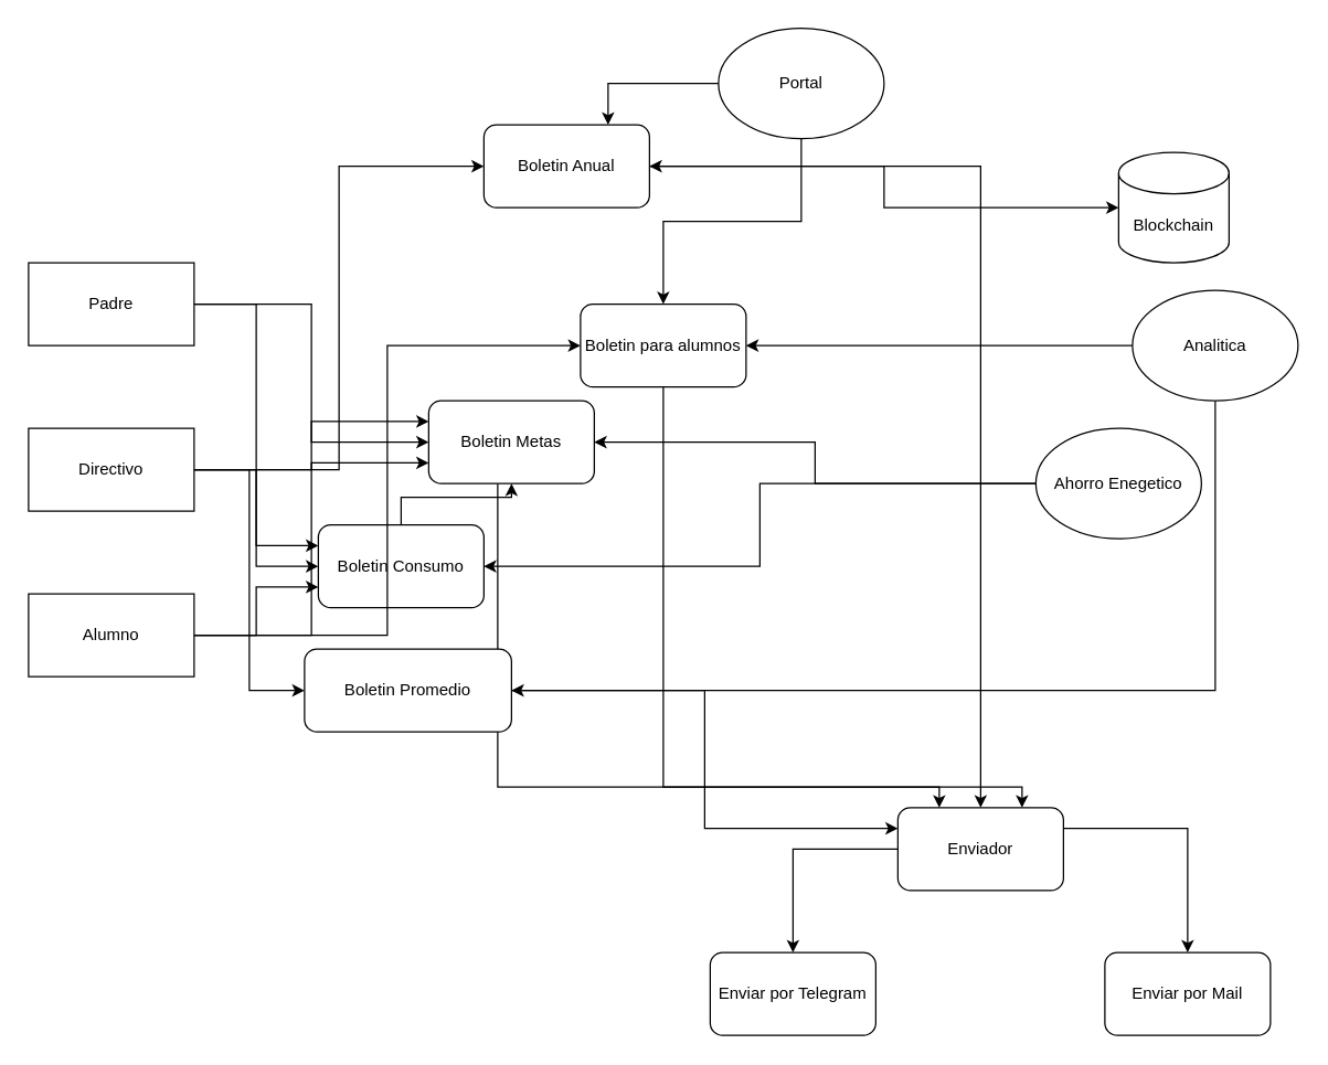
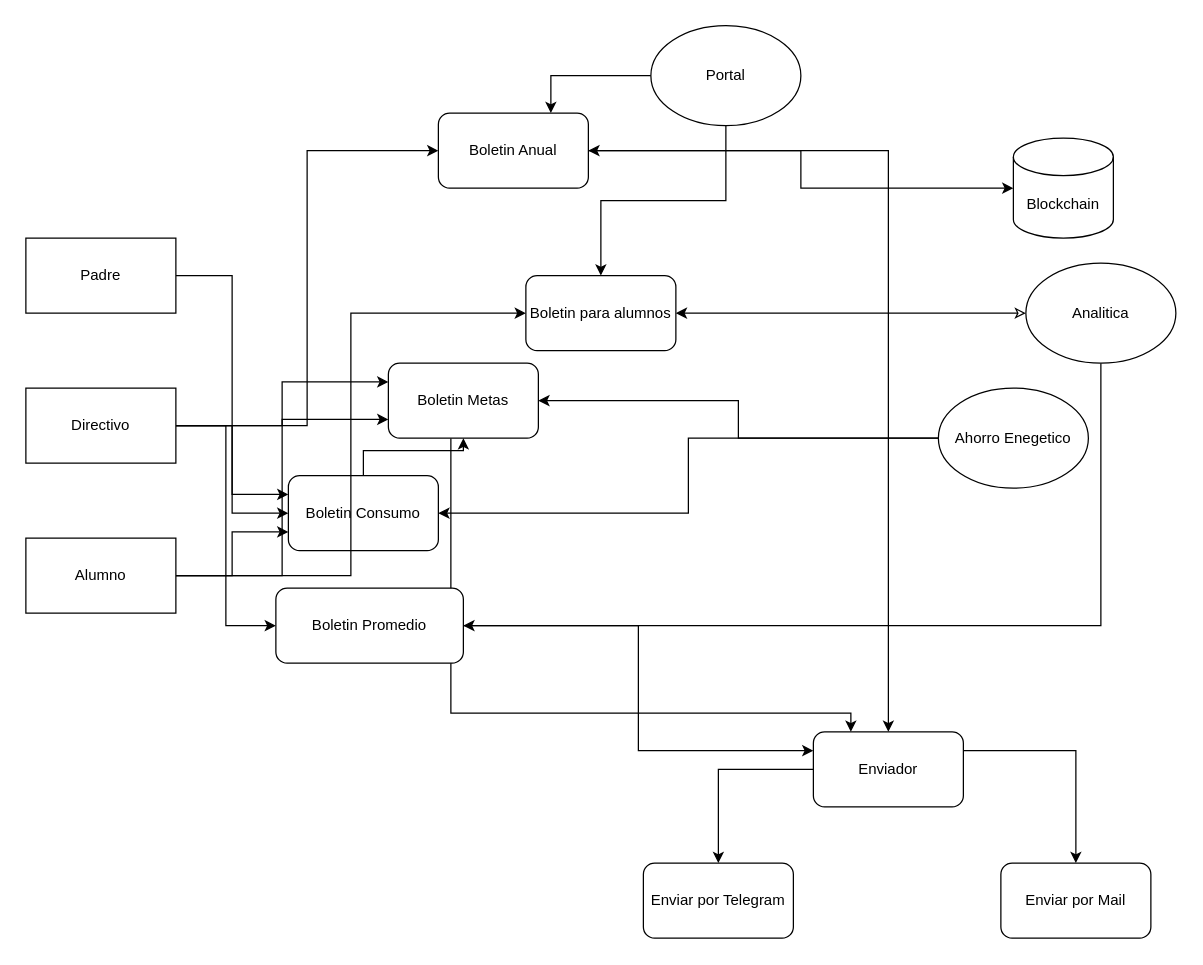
  <mxCell id="0" />
  <mxCell id="1" parent="0" />
  <mxCell id="2" style="edgeStyle=orthogonalEdgeStyle;rounded=0;orthogonalLoop=1;jettySize=auto;html=1;startArrow=classic;startFill=1;endArrow=none;endFill=0;" edge="1" parent="1" source="4" target="33"><mxGeometry relative="1" as="geometry" /></mxCell>
  <mxCell id="3" style="edgeStyle=orthogonalEdgeStyle;rounded=0;orthogonalLoop=1;jettySize=auto;html=1;entryX=0.25;entryY=0;entryDx=0;entryDy=0;startArrow=none;startFill=0;endArrow=classic;endFill=1;" edge="1" parent="1" source="4" target="37"><mxGeometry relative="1" as="geometry"><Array as="points"><mxPoint x="360" y="570" /></Array></mxGeometry></mxCell>
  <mxCell id="4" value="Boletin Metas" style="rounded=1;whiteSpace=wrap;html=1;" vertex="1" parent="1"><mxGeometry x="310" y="290" width="120" height="60" as="geometry" /></mxCell>
  <mxCell id="5" style="edgeStyle=orthogonalEdgeStyle;rounded=0;orthogonalLoop=1;jettySize=auto;html=1;startArrow=classic;startFill=1;endArrow=none;endFill=0;" edge="1" parent="1" source="7" target="33"><mxGeometry relative="1" as="geometry" /></mxCell>
  <mxCell id="6" style="edgeStyle=orthogonalEdgeStyle;rounded=0;orthogonalLoop=1;jettySize=auto;html=1;startArrow=none;startFill=0;endArrow=classic;endFill=1;" edge="1" parent="1" source="7" target="4"><mxGeometry relative="1" as="geometry" /></mxCell>
  <mxCell id="7" value="Boletin Consumo" style="rounded=1;whiteSpace=wrap;html=1;" vertex="1" parent="1"><mxGeometry x="230" y="380" width="120" height="60" as="geometry" /></mxCell>
- <mxCell id="8" style="edgeStyle=orthogonalEdgeStyle;rounded=0;orthogonalLoop=1;jettySize=auto;html=1;startArrow=classic;startFill=1;endArrow=none;endFill=0;" edge="1" parent="1" source="11" target="32"><mxGeometry relative="1" as="geometry" /></mxCell>
+ <mxCell id="8" style="edgeStyle=orthogonalEdgeStyle;rounded=0;orthogonalLoop=1;jettySize=auto;html=1;startArrow=classic;startFill=1;endArrow=classic;endFill=0;" edge="1" parent="1" source="11" target="32"><mxGeometry relative="1" as="geometry" /></mxCell>
  <mxCell id="9" style="edgeStyle=orthogonalEdgeStyle;rounded=0;orthogonalLoop=1;jettySize=auto;html=1;entryX=0.5;entryY=1;entryDx=0;entryDy=0;startArrow=classic;startFill=1;endArrow=none;endFill=0;" edge="1" parent="1" source="11" target="34"><mxGeometry relative="1" as="geometry" /></mxCell>
- <mxCell id="10" style="edgeStyle=orthogonalEdgeStyle;rounded=0;orthogonalLoop=1;jettySize=auto;html=1;entryX=0.75;entryY=0;entryDx=0;entryDy=0;startArrow=none;startFill=0;endArrow=classic;endFill=1;" edge="1" parent="1" source="11" target="37"><mxGeometry relative="1" as="geometry"><Array as="points"><mxPoint x="480" y="570" /></Array></mxGeometry></mxCell>
  <mxCell id="11" value="Boletin para alumnos" style="rounded=1;whiteSpace=wrap;html=1;" vertex="1" parent="1"><mxGeometry x="420" y="220" width="120" height="60" as="geometry" /></mxCell>
  <mxCell id="12" style="edgeStyle=orthogonalEdgeStyle;rounded=0;orthogonalLoop=1;jettySize=auto;html=1;startArrow=classic;startFill=1;" edge="1" parent="1" source="15" target="31"><mxGeometry relative="1" as="geometry" /></mxCell>
  <mxCell id="13" style="edgeStyle=orthogonalEdgeStyle;rounded=0;orthogonalLoop=1;jettySize=auto;html=1;entryX=0;entryY=0.5;entryDx=0;entryDy=0;startArrow=classic;startFill=1;endArrow=none;endFill=0;" edge="1" parent="1" source="15" target="34"><mxGeometry relative="1" as="geometry"><Array as="points"><mxPoint x="440" y="60" /></Array></mxGeometry></mxCell>
  <mxCell id="14" style="edgeStyle=orthogonalEdgeStyle;rounded=0;orthogonalLoop=1;jettySize=auto;html=1;entryX=0.5;entryY=0;entryDx=0;entryDy=0;startArrow=none;startFill=0;endArrow=classic;endFill=1;" edge="1" parent="1" source="15" target="37"><mxGeometry relative="1" as="geometry" /></mxCell>
  <mxCell id="15" value="Boletin Anual" style="rounded=1;whiteSpace=wrap;html=1;" vertex="1" parent="1"><mxGeometry x="350" y="90" width="120" height="60" as="geometry" /></mxCell>
  <mxCell id="16" style="edgeStyle=orthogonalEdgeStyle;rounded=0;orthogonalLoop=1;jettySize=auto;html=1;entryX=0.5;entryY=1;entryDx=0;entryDy=0;startArrow=classic;startFill=1;endArrow=none;endFill=0;" edge="1" parent="1" source="18" target="32"><mxGeometry relative="1" as="geometry" /></mxCell>
  <mxCell id="17" style="edgeStyle=orthogonalEdgeStyle;rounded=0;orthogonalLoop=1;jettySize=auto;html=1;entryX=0;entryY=0.25;entryDx=0;entryDy=0;startArrow=none;startFill=0;endArrow=classic;endFill=1;" edge="1" parent="1" source="18" target="37"><mxGeometry relative="1" as="geometry" /></mxCell>
  <mxCell id="18" value="Boletin Promedio" style="rounded=1;whiteSpace=wrap;html=1;" vertex="1" parent="1"><mxGeometry x="220" y="470" width="150" height="60" as="geometry" /></mxCell>
  <mxCell id="19" style="edgeStyle=orthogonalEdgeStyle;rounded=0;orthogonalLoop=1;jettySize=auto;html=1;entryX=0;entryY=0.5;entryDx=0;entryDy=0;" edge="1" parent="1" source="21" target="7"><mxGeometry relative="1" as="geometry" /></mxCell>
- <mxCell id="20" style="edgeStyle=orthogonalEdgeStyle;rounded=0;orthogonalLoop=1;jettySize=auto;html=1;entryX=0;entryY=0.5;entryDx=0;entryDy=0;" edge="1" parent="1" source="21" target="4"><mxGeometry relative="1" as="geometry" /></mxCell>
  <mxCell id="21" value="Padre" style="rounded=0;whiteSpace=wrap;html=1;" vertex="1" parent="1"><mxGeometry x="20" y="190" width="120" height="60" as="geometry" /></mxCell>
  <mxCell id="22" style="edgeStyle=orthogonalEdgeStyle;rounded=0;orthogonalLoop=1;jettySize=auto;html=1;entryX=0;entryY=0.5;entryDx=0;entryDy=0;" edge="1" parent="1" source="26" target="15"><mxGeometry relative="1" as="geometry" /></mxCell>
  <mxCell id="23" style="edgeStyle=orthogonalEdgeStyle;rounded=0;orthogonalLoop=1;jettySize=auto;html=1;entryX=0;entryY=0.5;entryDx=0;entryDy=0;" edge="1" parent="1" source="26" target="18"><mxGeometry relative="1" as="geometry" /></mxCell>
  <mxCell id="24" style="edgeStyle=orthogonalEdgeStyle;rounded=0;orthogonalLoop=1;jettySize=auto;html=1;entryX=0;entryY=0.25;entryDx=0;entryDy=0;" edge="1" parent="1" source="26" target="4"><mxGeometry relative="1" as="geometry" /></mxCell>
  <mxCell id="25" style="edgeStyle=orthogonalEdgeStyle;rounded=0;orthogonalLoop=1;jettySize=auto;html=1;entryX=0;entryY=0.25;entryDx=0;entryDy=0;" edge="1" parent="1" source="26" target="7"><mxGeometry relative="1" as="geometry" /></mxCell>
  <mxCell id="26" value="Directivo" style="rounded=0;whiteSpace=wrap;html=1;" vertex="1" parent="1"><mxGeometry x="20" y="310" width="120" height="60" as="geometry" /></mxCell>
  <mxCell id="27" style="edgeStyle=orthogonalEdgeStyle;rounded=0;orthogonalLoop=1;jettySize=auto;html=1;entryX=0;entryY=0.75;entryDx=0;entryDy=0;" edge="1" parent="1" source="30" target="4"><mxGeometry relative="1" as="geometry" /></mxCell>
  <mxCell id="28" style="edgeStyle=orthogonalEdgeStyle;rounded=0;orthogonalLoop=1;jettySize=auto;html=1;entryX=0;entryY=0.75;entryDx=0;entryDy=0;" edge="1" parent="1" source="30" target="7"><mxGeometry relative="1" as="geometry" /></mxCell>
  <mxCell id="29" style="edgeStyle=orthogonalEdgeStyle;rounded=0;orthogonalLoop=1;jettySize=auto;html=1;entryX=0;entryY=0.5;entryDx=0;entryDy=0;" edge="1" parent="1" source="30" target="11"><mxGeometry relative="1" as="geometry" /></mxCell>
  <mxCell id="30" value="Alumno" style="rounded=0;whiteSpace=wrap;html=1;" vertex="1" parent="1"><mxGeometry x="20" y="430" width="120" height="60" as="geometry" /></mxCell>
  <mxCell id="31" value="Blockchain" style="shape=cylinder3;whiteSpace=wrap;html=1;boundedLbl=1;backgroundOutline=1;size=15;" vertex="1" parent="1"><mxGeometry x="810" y="110" width="80" height="80" as="geometry" /></mxCell>
  <mxCell id="32" value="Analitica" style="ellipse;whiteSpace=wrap;html=1;" vertex="1" parent="1"><mxGeometry x="820" y="210" width="120" height="80" as="geometry" /></mxCell>
  <mxCell id="33" value="Ahorro Enegetico" style="ellipse;whiteSpace=wrap;html=1;" vertex="1" parent="1"><mxGeometry x="750" y="310" width="120" height="80" as="geometry" /></mxCell>
  <mxCell id="34" value="Portal" style="ellipse;whiteSpace=wrap;html=1;" vertex="1" parent="1"><mxGeometry x="520" y="20" width="120" height="80" as="geometry" /></mxCell>
  <mxCell id="35" style="edgeStyle=orthogonalEdgeStyle;rounded=0;orthogonalLoop=1;jettySize=auto;html=1;entryX=0.5;entryY=0;entryDx=0;entryDy=0;startArrow=none;startFill=0;endArrow=classic;endFill=1;" edge="1" parent="1" source="37" target="39"><mxGeometry relative="1" as="geometry"><Array as="points"><mxPoint x="860" y="600" /></Array></mxGeometry></mxCell>
  <mxCell id="36" style="edgeStyle=orthogonalEdgeStyle;rounded=0;orthogonalLoop=1;jettySize=auto;html=1;startArrow=none;startFill=0;endArrow=classic;endFill=1;" edge="1" parent="1" source="37" target="38"><mxGeometry relative="1" as="geometry" /></mxCell>
  <mxCell id="37" value="Enviador" style="rounded=1;whiteSpace=wrap;html=1;" vertex="1" parent="1"><mxGeometry x="650" y="585" width="120" height="60" as="geometry" /></mxCell>
  <mxCell id="38" value="Enviar por Telegram" style="rounded=1;whiteSpace=wrap;html=1;" vertex="1" parent="1"><mxGeometry x="514" y="690" width="120" height="60" as="geometry" /></mxCell>
  <mxCell id="39" value="Enviar por Mail" style="rounded=1;whiteSpace=wrap;html=1;" vertex="1" parent="1"><mxGeometry x="800" y="690" width="120" height="60" as="geometry" /></mxCell>
